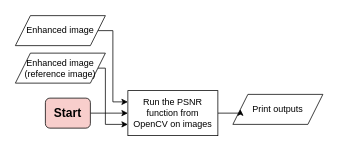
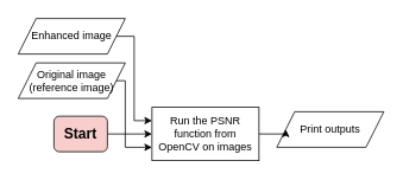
  <mxCell id="0" />
  <mxCell id="1" parent="0" />
  <mxCell id="2" style="edgeStyle=orthogonalEdgeStyle;rounded=0;orthogonalLoop=1;jettySize=auto;html=1;exitX=1;exitY=0.5;exitDx=0;exitDy=0;entryX=0;entryY=0.75;entryDx=0;entryDy=0;" parent="1" source="3" target="10" edge="1"><mxGeometry relative="1" as="geometry"><Array as="points"><mxPoint x="140" y="90" /><mxPoint x="140" y="165" /></Array></mxGeometry></mxCell>
- <mxCell id="3" value="Enhanced image&lt;br&gt;(reference image)" style="shape=parallelogram;perimeter=parallelogramPerimeter;whiteSpace=wrap;html=1;fixedSize=1;" parent="1" vertex="1"><mxGeometry x="20" y="70" width="120" height="40" as="geometry" /></mxCell>
+ <mxCell id="3" value="Original image&lt;br&gt;(reference image)" style="shape=parallelogram;perimeter=parallelogramPerimeter;whiteSpace=wrap;html=1;fixedSize=1;" parent="1" vertex="1"><mxGeometry x="20" y="70" width="120" height="40" as="geometry" /></mxCell>
  <mxCell id="4" style="edgeStyle=orthogonalEdgeStyle;rounded=0;orthogonalLoop=1;jettySize=auto;html=1;exitX=1;exitY=0.5;exitDx=0;exitDy=0;entryX=0;entryY=0.25;entryDx=0;entryDy=0;" parent="1" source="5" target="10" edge="1"><mxGeometry relative="1" as="geometry"><Array as="points"><mxPoint x="150" y="40" /><mxPoint x="150" y="135" /></Array></mxGeometry></mxCell>
  <mxCell id="5" value="Enhanced image" style="shape=parallelogram;perimeter=parallelogramPerimeter;whiteSpace=wrap;html=1;fixedSize=1;" parent="1" vertex="1"><mxGeometry x="20" y="20" width="120" height="40" as="geometry" /></mxCell>
  <mxCell id="6" style="edgeStyle=orthogonalEdgeStyle;rounded=0;orthogonalLoop=1;jettySize=auto;html=1;exitX=1;exitY=0.5;exitDx=0;exitDy=0;entryX=0;entryY=0.5;entryDx=0;entryDy=0;" parent="1" source="7" target="10" edge="1"><mxGeometry relative="1" as="geometry" /></mxCell>
  <mxCell id="7" value="&lt;b&gt;&lt;font style=&quot;font-size: 16px;&quot;&gt;Start&lt;/font&gt;&lt;/b&gt;" style="rounded=1;whiteSpace=wrap;html=1;fillColor=#f8cecc;" parent="1" vertex="1"><mxGeometry x="60" y="130" width="60" height="40" as="geometry" /></mxCell>
  <mxCell id="8" value="Print outputs" style="shape=parallelogram;perimeter=parallelogramPerimeter;whiteSpace=wrap;html=1;fixedSize=1;" parent="1" vertex="1"><mxGeometry x="310" y="125" width="120" height="40" as="geometry" /></mxCell>
  <mxCell id="9" style="edgeStyle=orthogonalEdgeStyle;rounded=0;orthogonalLoop=1;jettySize=auto;html=1;exitX=1;exitY=0.5;exitDx=0;exitDy=0;entryX=0;entryY=0.5;entryDx=0;entryDy=0;" parent="1" source="10" target="8" edge="1"><mxGeometry relative="1" as="geometry" /></mxCell>
  <mxCell id="10" value="Run the PSNR function from OpenCV on images" style="rounded=0;whiteSpace=wrap;html=1;" parent="1" vertex="1"><mxGeometry x="170" y="120" width="120" height="60" as="geometry" /></mxCell>
